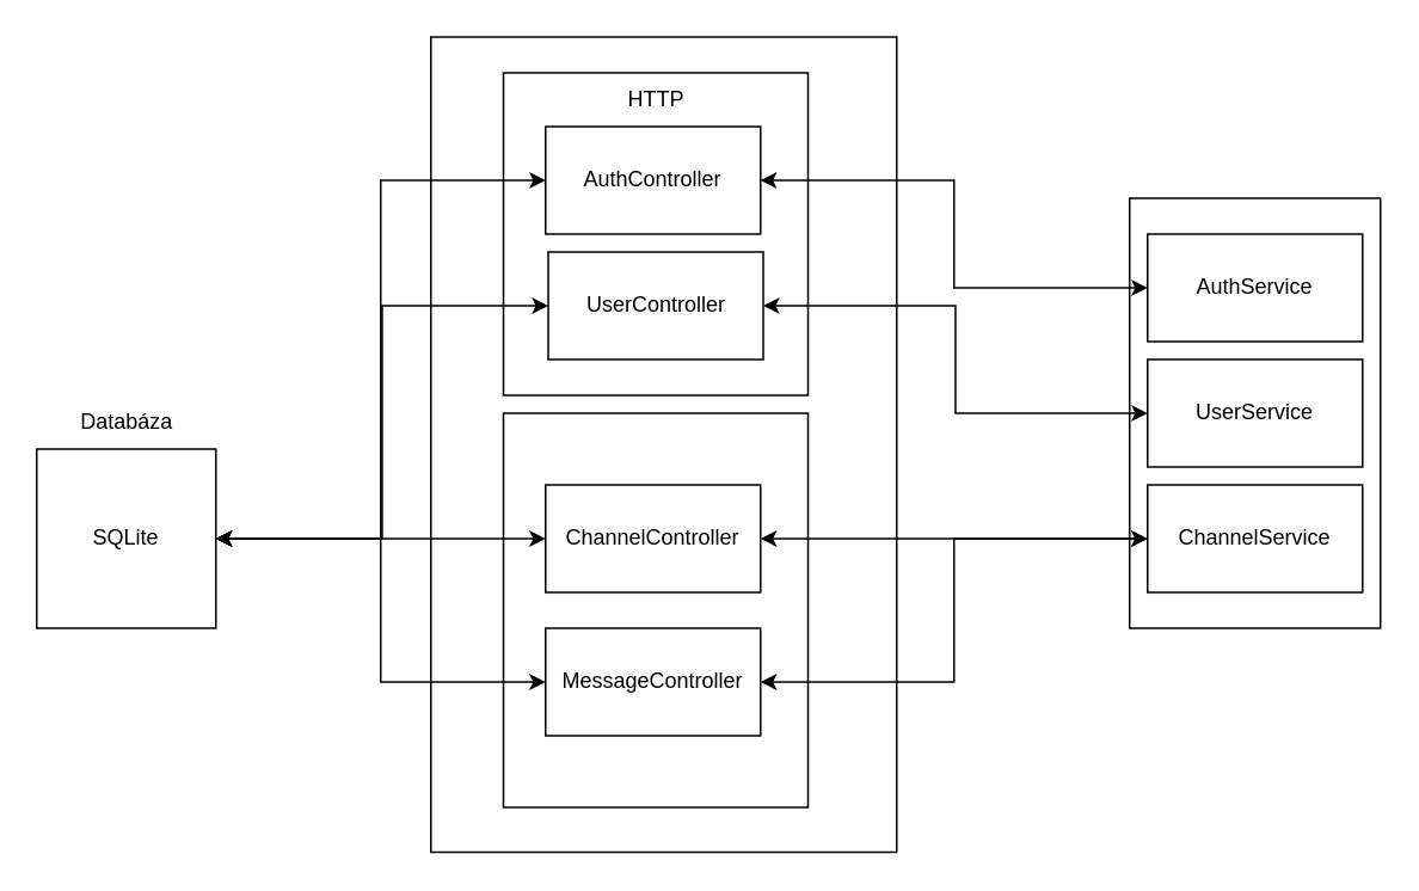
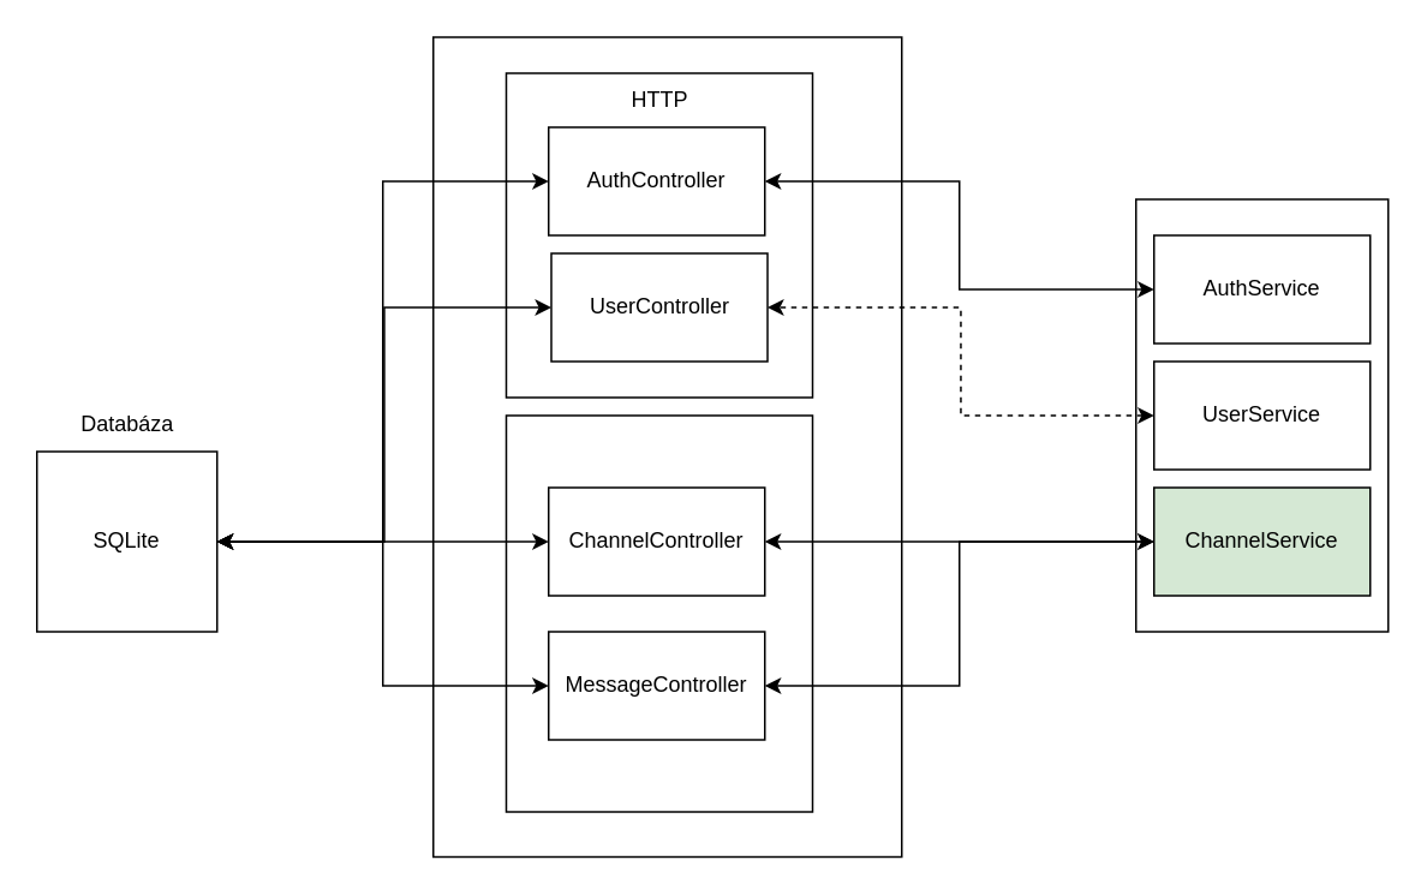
  <mxCell id="0" />
  <mxCell id="1" parent="0" />
  <mxCell id="2" value="SQLite" style="whiteSpace=wrap;html=1;aspect=fixed;" vertex="1" parent="1"><mxGeometry x="20" y="250" width="100" height="100" as="geometry" /></mxCell>
  <mxCell id="3" value="" style="rounded=0;whiteSpace=wrap;html=1;" vertex="1" parent="1"><mxGeometry x="240" y="20" width="260" height="455" as="geometry" /></mxCell>
  <mxCell id="4" value="" style="rounded=0;whiteSpace=wrap;html=1;" vertex="1" parent="1"><mxGeometry x="630" y="110" width="140" height="240" as="geometry" /></mxCell>
  <mxCell id="5" value="Databáza" style="text;html=1;align=center;verticalAlign=middle;resizable=0;points=[];autosize=1;strokeColor=none;fillColor=none;" vertex="1" parent="1"><mxGeometry x="35" y="220" width="70" height="30" as="geometry" /></mxCell>
  <mxCell id="6" value="" style="rounded=0;whiteSpace=wrap;html=1;" vertex="1" parent="1"><mxGeometry x="280.5" y="40" width="170" height="180" as="geometry" /></mxCell>
  <mxCell id="7" value="" style="rounded=0;whiteSpace=wrap;html=1;" vertex="1" parent="1"><mxGeometry x="280.5" y="230" width="170" height="220" as="geometry" /></mxCell>
  <mxCell id="8" style="edgeStyle=orthogonalEdgeStyle;rounded=0;orthogonalLoop=1;jettySize=auto;html=1;exitX=0;exitY=0.5;exitDx=0;exitDy=0;entryX=1;entryY=0.5;entryDx=0;entryDy=0;startArrow=classic;startFill=1;" edge="1" parent="1" source="9" target="2"><mxGeometry relative="1" as="geometry" /></mxCell>
  <mxCell id="9" value="AuthController" style="rounded=0;whiteSpace=wrap;html=1;" vertex="1" parent="1"><mxGeometry x="304" y="70" width="120" height="60" as="geometry" /></mxCell>
  <mxCell id="10" style="edgeStyle=orthogonalEdgeStyle;rounded=0;orthogonalLoop=1;jettySize=auto;html=1;entryX=1;entryY=0.5;entryDx=0;entryDy=0;startArrow=classic;startFill=1;" edge="1" parent="1" source="11" target="2"><mxGeometry relative="1" as="geometry" /></mxCell>
  <mxCell id="11" value="UserController" style="rounded=0;whiteSpace=wrap;html=1;" vertex="1" parent="1"><mxGeometry x="305.5" y="140" width="120" height="60" as="geometry" /></mxCell>
  <mxCell id="12" style="edgeStyle=orthogonalEdgeStyle;rounded=0;orthogonalLoop=1;jettySize=auto;html=1;entryX=1;entryY=0.5;entryDx=0;entryDy=0;startArrow=classic;startFill=1;" edge="1" parent="1" source="13" target="2"><mxGeometry relative="1" as="geometry" /></mxCell>
  <mxCell id="13" value="MessageController" style="rounded=0;whiteSpace=wrap;html=1;" vertex="1" parent="1"><mxGeometry x="304" y="350" width="120" height="60" as="geometry" /></mxCell>
  <mxCell id="14" style="edgeStyle=orthogonalEdgeStyle;rounded=0;orthogonalLoop=1;jettySize=auto;html=1;entryX=1;entryY=0.5;entryDx=0;entryDy=0;startArrow=classic;startFill=1;endArrow=open;" edge="1" parent="1" source="15" target="2"><mxGeometry relative="1" as="geometry" /></mxCell>
  <mxCell id="15" value="ChannelController" style="rounded=0;whiteSpace=wrap;html=1;" vertex="1" parent="1"><mxGeometry x="304" y="270" width="120" height="60" as="geometry" /></mxCell>
  <mxCell id="16" value="HTTP" style="text;html=1;strokeColor=none;fillColor=none;align=center;verticalAlign=middle;whiteSpace=wrap;rounded=0;" vertex="1" parent="1"><mxGeometry x="335.5" y="40" width="60" height="30" as="geometry" /></mxCell>
  <mxCell id="17" style="edgeStyle=orthogonalEdgeStyle;rounded=0;orthogonalLoop=1;jettySize=auto;html=1;entryX=1;entryY=0.5;entryDx=0;entryDy=0;startArrow=classic;startFill=1;" edge="1" parent="1" source="18" target="9"><mxGeometry relative="1" as="geometry" /></mxCell>
  <mxCell id="18" value="AuthService" style="rounded=0;whiteSpace=wrap;html=1;" vertex="1" parent="1"><mxGeometry x="640" y="130" width="120" height="60" as="geometry" /></mxCell>
- <mxCell id="19" style="edgeStyle=orthogonalEdgeStyle;rounded=0;orthogonalLoop=1;jettySize=auto;html=1;entryX=1;entryY=0.5;entryDx=0;entryDy=0;startArrow=classic;startFill=1;" edge="1" parent="1" source="20" target="11"><mxGeometry relative="1" as="geometry" /></mxCell>
+ <mxCell id="19" style="edgeStyle=orthogonalEdgeStyle;rounded=0;orthogonalLoop=1;jettySize=auto;html=1;entryX=1;entryY=0.5;entryDx=0;entryDy=0;startArrow=classic;startFill=1;dashed=1;" edge="1" parent="1" source="20" target="11"><mxGeometry relative="1" as="geometry" /></mxCell>
  <mxCell id="20" value="UserService" style="rounded=0;whiteSpace=wrap;html=1;" vertex="1" parent="1"><mxGeometry x="640" y="200" width="120" height="60" as="geometry" /></mxCell>
  <mxCell id="21" style="edgeStyle=orthogonalEdgeStyle;rounded=0;orthogonalLoop=1;jettySize=auto;html=1;entryX=1;entryY=0.5;entryDx=0;entryDy=0;startArrow=classic;startFill=1;" edge="1" parent="1" source="23" target="15"><mxGeometry relative="1" as="geometry" /></mxCell>
  <mxCell id="22" style="edgeStyle=orthogonalEdgeStyle;rounded=0;orthogonalLoop=1;jettySize=auto;html=1;entryX=1;entryY=0.5;entryDx=0;entryDy=0;startArrow=classic;startFill=1;" edge="1" parent="1" source="23" target="13"><mxGeometry relative="1" as="geometry" /></mxCell>
- <mxCell id="23" value="ChannelService" style="rounded=0;whiteSpace=wrap;html=1;" vertex="1" parent="1"><mxGeometry x="640" y="270" width="120" height="60" as="geometry" /></mxCell>
+ <mxCell id="23" value="ChannelService" style="rounded=0;whiteSpace=wrap;html=1;fillColor=#d5e8d4;" vertex="1" parent="1"><mxGeometry x="640" y="270" width="120" height="60" as="geometry" /></mxCell>
